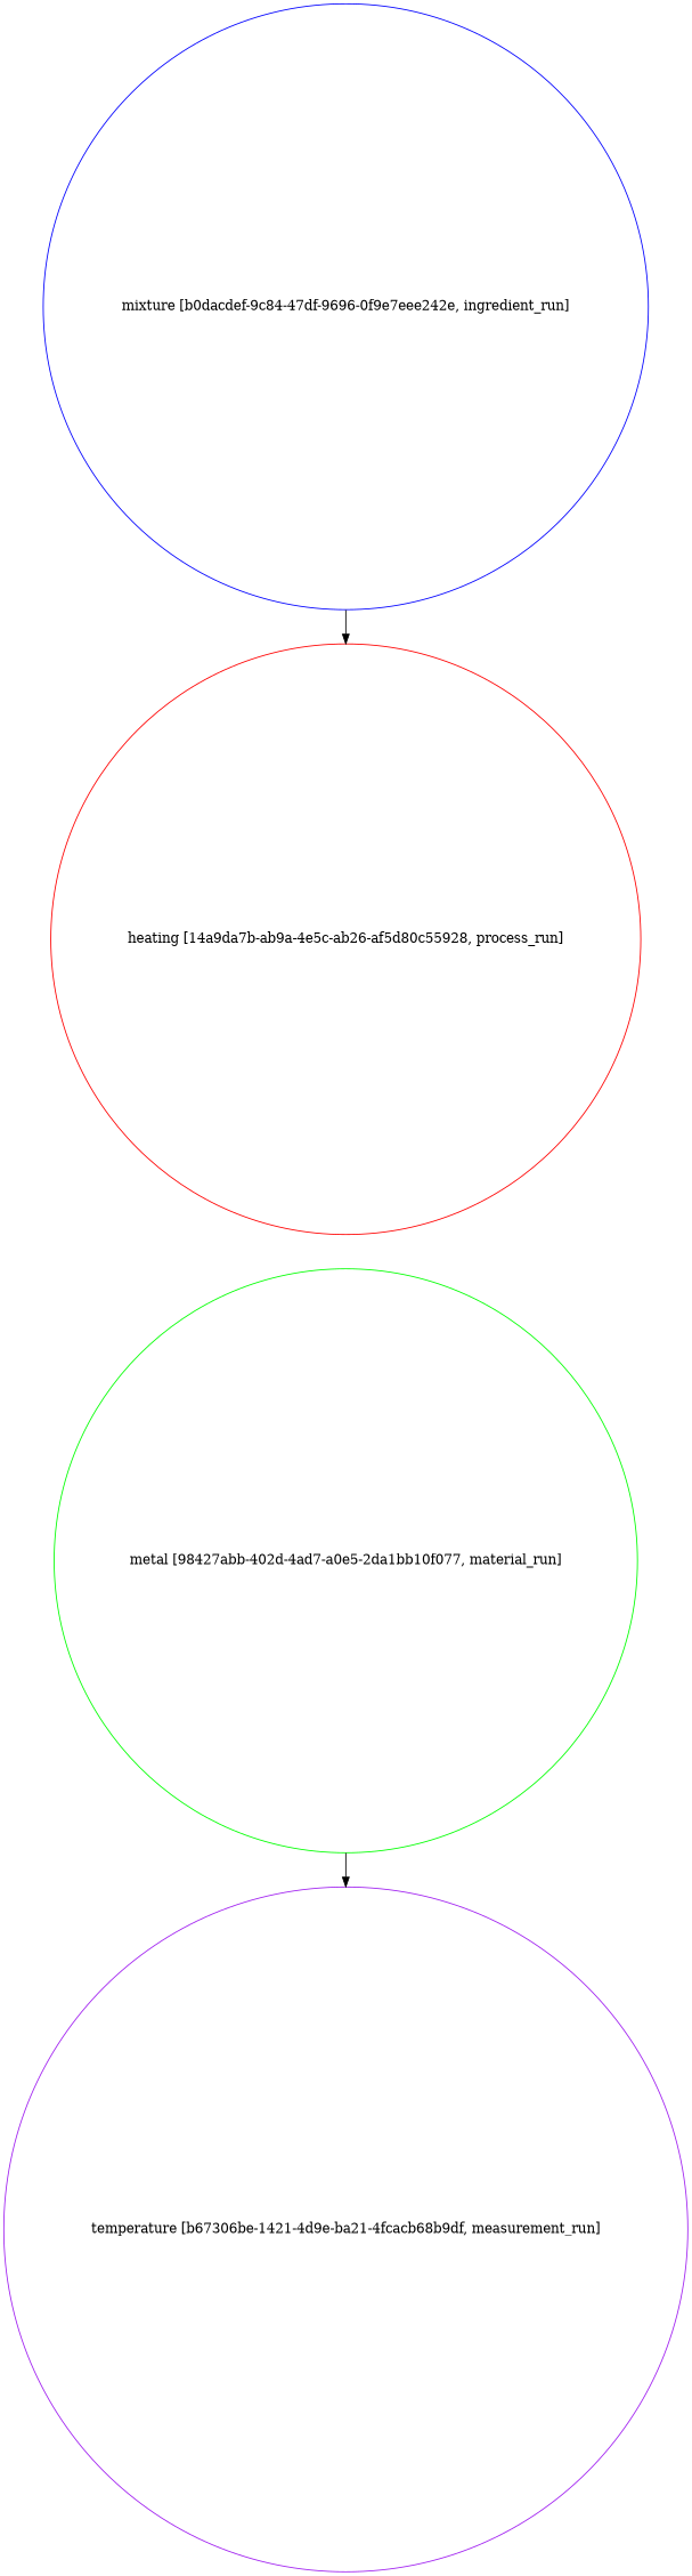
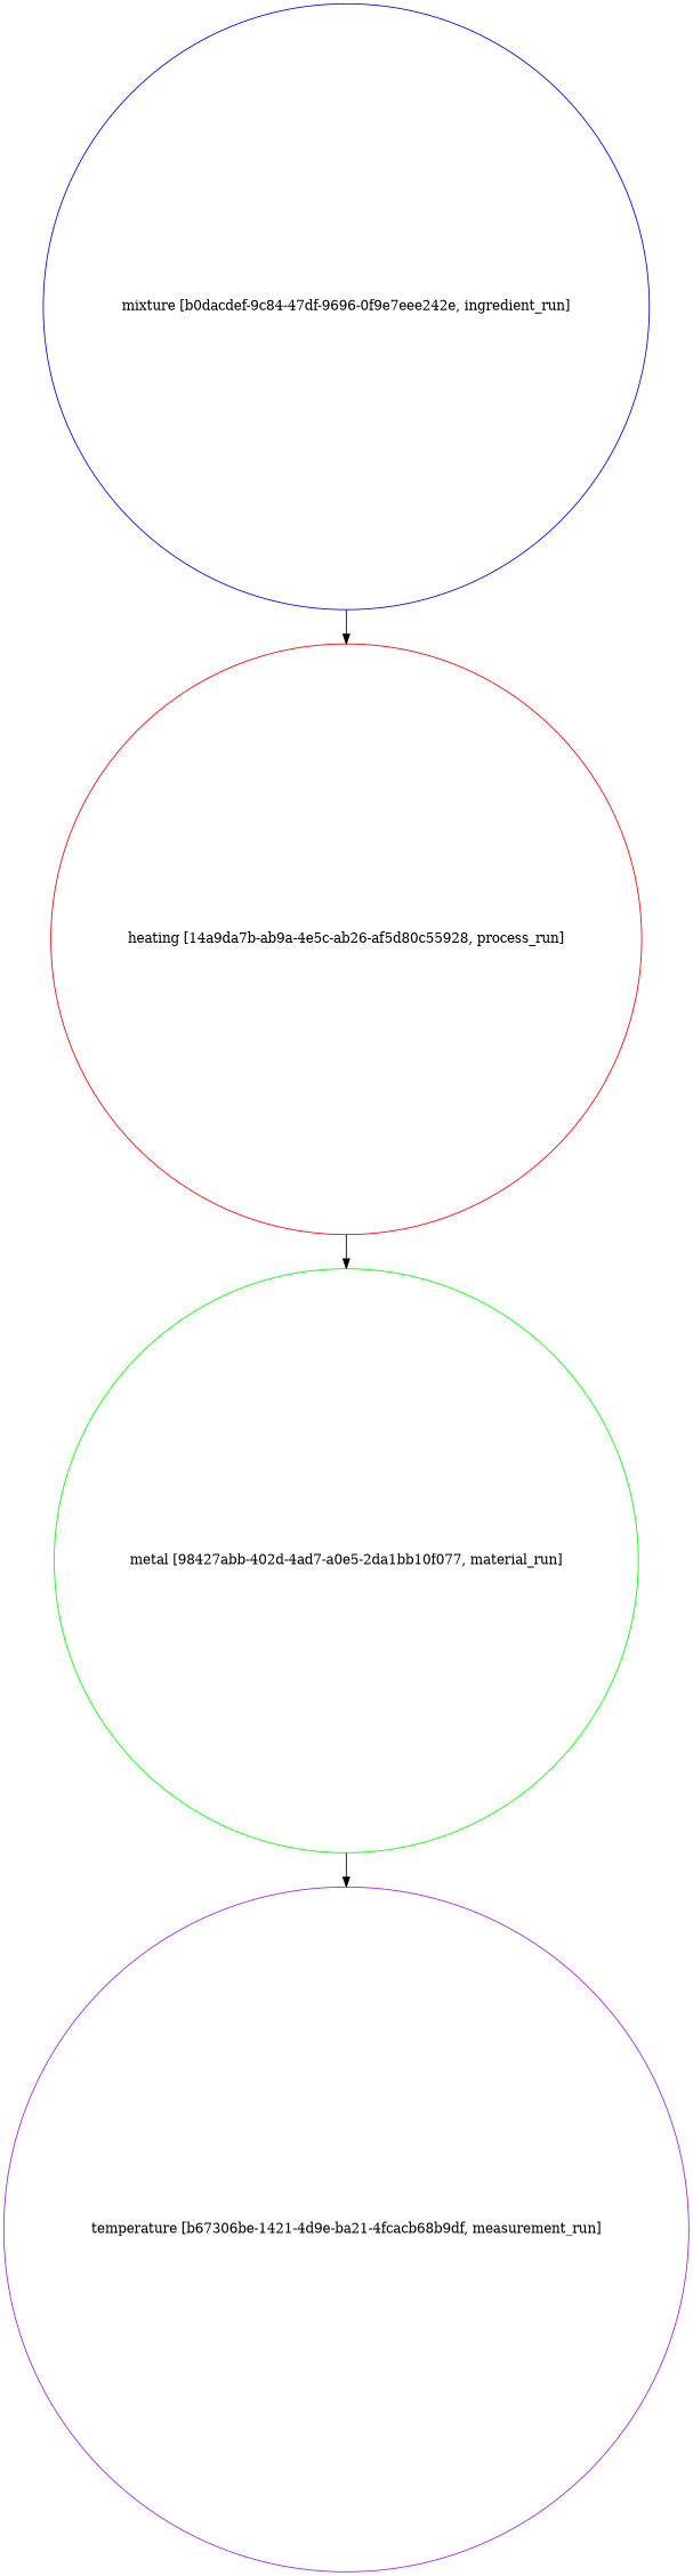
  strict digraph {
    node [shape=circle]
    "mixture [b0dacdef-9c84-47df-9696-0f9e7eee242e, ingredient_run]" [color=blue height=8.8464 object="{\"absolute_quantity\": null, \"file_links\": [], \"labels\": [], \"mass_fraction\": null, \"material\": null, \"name\": \"mixture\", \"notes\": null, \"number_fraction\": null, \"process\": {\"id\": \"14a9da7b-ab9a-4e5c-ab26-af5d80c55928\", \"scope\": \"auto\", \"type\": \"link_by_uid\"}, \"spec\": {\"id\": \"16a71cfb-d6d4-4bc6-a506-3218c007ce60\", \"scope\": \"auto\", \"type\": \"link_by_uid\"}, \"tags\": [], \"type\": \"ingredient_run\", \"uids\": {\"auto\": \"b0dacdef-9c84-47df-9696-0f9e7eee242e\"}, \"volume_fraction\": null}" type=ingredient_run uuid="b0dacdef-9c84-47df-9696-0f9e7eee242e" width=8.8464]
    "heating [14a9da7b-ab9a-4e5c-ab26-af5d80c55928, process_run]" [color=red height=8.6298 object="{\"conditions\": [], \"file_links\": [], \"name\": \"heating\", \"notes\": null, \"parameters\": [], \"source\": null, \"spec\": {\"id\": \"a5fe2a84-7b50-437d-98cb-2cd6c1698d03\", \"scope\": \"auto\", \"type\": \"link_by_uid\"}, \"tags\": [], \"type\": \"process_run\", \"uids\": {\"auto\": \"14a9da7b-ab9a-4e5c-ab26-af5d80c55928\"}}" type=process_run uuid="14a9da7b-ab9a-4e5c-ab26-af5d80c55928" width=8.6298]
    "metal [98427abb-402d-4ad7-a0e5-2da1bb10f077, material_run]" [color=green height=8.5215 object="{\"file_links\": [], \"name\": \"metal\", \"notes\": null, \"process\": {\"id\": \"14a9da7b-ab9a-4e5c-ab26-af5d80c55928\", \"scope\": \"auto\", \"type\": \"link_by_uid\"}, \"sample_type\": \"unknown\", \"spec\": {\"id\": \"6b5aeffd-3c1b-40f9-a95d-adc660038b22\", \"scope\": \"auto\", \"type\": \"link_by_uid\"}, \"tags\": [], \"type\": \"material_run\", \"uids\": {\"auto\": \"98427abb-402d-4ad7-a0e5-2da1bb10f077\"}}" type=material_run uuid="98427abb-402d-4ad7-a0e5-2da1bb10f077" width=8.5215]
    "temperature [b67306be-1421-4d9e-ba21-4fcacb68b9df, measurement_run]" [color=purple height=10.002 object="{\"conditions\": [], \"file_links\": [], \"material\": {\"id\": \"98427abb-402d-4ad7-a0e5-2da1bb10f077\", \"scope\": \"auto\", \"type\": \"link_by_uid\"}, \"name\": \"temperature\", \"notes\": null, \"parameters\": [], \"properties\": [], \"source\": null, \"spec\": {\"id\": \"cb153353-6c66-4d68-8c20-a5532f6ea59b\", \"scope\": \"auto\", \"type\": \"link_by_uid\"}, \"tags\": [], \"type\": \"measurement_run\", \"uids\": {\"auto\": \"b67306be-1421-4d9e-ba21-4fcacb68b9df\"}}" type=measurement_run uuid="b67306be-1421-4d9e-ba21-4fcacb68b9df" width=10.002]
    "mixture [b0dacdef-9c84-47df-9696-0f9e7eee242e, ingredient_run]" -> "heating [14a9da7b-ab9a-4e5c-ab26-af5d80c55928, process_run]"
+   "heating [14a9da7b-ab9a-4e5c-ab26-af5d80c55928, process_run]" -> "metal [98427abb-402d-4ad7-a0e5-2da1bb10f077, material_run]"
    "metal [98427abb-402d-4ad7-a0e5-2da1bb10f077, material_run]" -> "temperature [b67306be-1421-4d9e-ba21-4fcacb68b9df, measurement_run]"
  }
